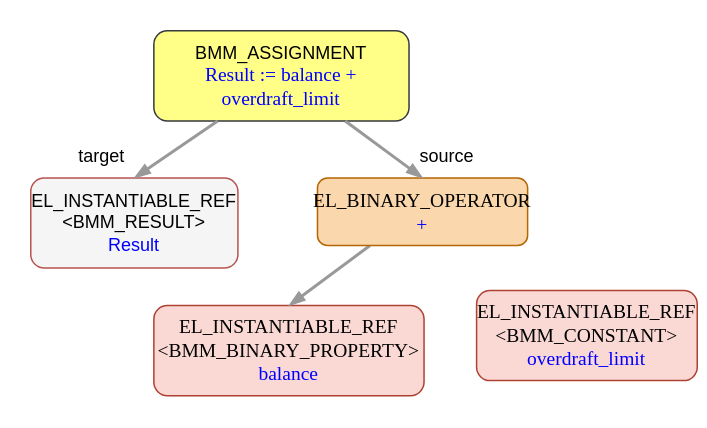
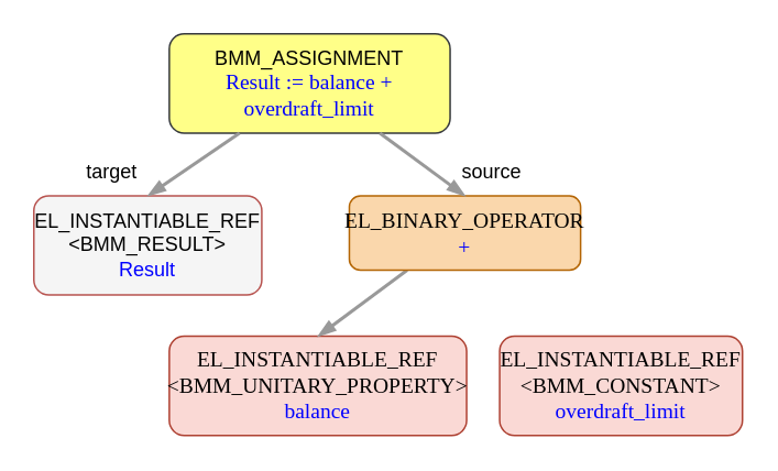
  <mxCell id="0" />
  <mxCell id="1" parent="0" />
  <mxCell id="2" value="EL_INSTANTIABLE_REF&lt;br&gt;&amp;lt;BMM_RESULT&amp;gt;&lt;br&gt;&lt;font color=&quot;#0000ff&quot;&gt;Result&lt;/font&gt;" style="rounded=1;whiteSpace=wrap;html=1;fillColor=#f5f5f5;strokeColor=#b85450;" parent="1" vertex="1"><mxGeometry x="20" y="118" width="138" height="60" as="geometry" /></mxCell>
- <mxCell id="3" value="EL_INSTANTIABLE_REF&lt;br&gt;&amp;lt;BMM_BINARY_PROPERTY&amp;gt;&lt;br&gt;&lt;font color=&quot;#0000ff&quot;&gt;balance&lt;/font&gt;" style="rounded=1;whiteSpace=wrap;html=1;shadow=0;glass=0;comic=0;labelBackgroundColor=none;strokeColor=#ae4132;strokeWidth=1;fillColor=#fad9d5;fontFamily=Tahoma;fontSize=13;align=center;" parent="1" vertex="1"><mxGeometry x="102" y="203" width="180" height="60" as="geometry" /></mxCell>
- <mxCell id="4" value="EL_INSTANTIABLE_REF&lt;br&gt;&amp;lt;BMM_CONSTANT&amp;gt;&lt;br&gt;&lt;font color=&quot;#0000ff&quot;&gt;overdraft_limit&lt;/font&gt;" style="rounded=1;whiteSpace=wrap;html=1;shadow=0;glass=0;comic=0;labelBackgroundColor=none;strokeColor=#ae4132;strokeWidth=1;fillColor=#fad9d5;fontFamily=Tahoma;fontSize=13;align=center;" parent="1" vertex="1"><mxGeometry x="317" y="193" width="147" height="60" as="geometry" /></mxCell>
+ <mxCell id="3" value="EL_INSTANTIABLE_REF&lt;br&gt;&amp;lt;BMM_UNITARY_PROPERTY&amp;gt;&lt;br&gt;&lt;font color=&quot;#0000ff&quot;&gt;balance&lt;/font&gt;" style="rounded=1;whiteSpace=wrap;html=1;shadow=0;glass=0;comic=0;labelBackgroundColor=none;strokeColor=#ae4132;strokeWidth=1;fillColor=#fad9d5;fontFamily=Tahoma;fontSize=13;align=center;" parent="1" vertex="1"><mxGeometry x="102" y="203" width="180" height="60" as="geometry" /></mxCell>
+ <mxCell id="4" value="EL_INSTANTIABLE_REF&lt;br&gt;&amp;lt;BMM_CONSTANT&amp;gt;&lt;br&gt;&lt;font color=&quot;#0000ff&quot;&gt;overdraft_limit&lt;/font&gt;" style="rounded=1;whiteSpace=wrap;html=1;shadow=0;glass=0;comic=0;labelBackgroundColor=none;strokeColor=#ae4132;strokeWidth=1;fillColor=#fad9d5;fontFamily=Tahoma;fontSize=13;align=center;" parent="1" vertex="1"><mxGeometry x="302" y="203" width="147" height="60" as="geometry" /></mxCell>
  <mxCell id="5" style="rounded=0;orthogonalLoop=1;jettySize=auto;html=1;exitX=0.25;exitY=1;exitDx=0;exitDy=0;entryX=0.5;entryY=0;entryDx=0;entryDy=0;strokeWidth=2;strokeColor=#999999;endArrow=blockThin;endFill=1;" parent="1" source="6" target="3" edge="1"><mxGeometry relative="1" as="geometry" /></mxCell>
  <mxCell id="6" value="EL_BINARY_OPERATOR&lt;br&gt;&lt;font color=&quot;#0000ff&quot;&gt;+&lt;/font&gt;&lt;font color=&quot;#000000&quot;&gt;&lt;br&gt;&lt;/font&gt;" style="rounded=1;whiteSpace=wrap;html=1;shadow=0;glass=0;comic=0;labelBackgroundColor=none;strokeColor=#b46504;strokeWidth=1;fillColor=#fad7ac;fontFamily=Tahoma;fontSize=13;align=center;" parent="1" vertex="1"><mxGeometry x="211" y="118" width="140" height="45" as="geometry" /></mxCell>
  <mxCell id="7" value="BMM_ASSIGNMENT&lt;b&gt;&lt;br&gt;&lt;/b&gt;&lt;span style=&quot;color: rgb(0 , 0 , 255) ; font-family: &amp;#34;tahoma&amp;#34; ; font-size: 13px&quot;&gt;Result := balance + overdraft_limit&lt;/span&gt;&lt;b&gt;&lt;br&gt;&lt;/b&gt;" style="rounded=1;whiteSpace=wrap;html=1;fillColor=#ffff88;strokeColor=#36393d;" parent="1" vertex="1"><mxGeometry x="102" y="20" width="170" height="60" as="geometry" /></mxCell>
  <mxCell id="8" style="rounded=0;orthogonalLoop=1;jettySize=auto;html=1;entryX=0.5;entryY=0;entryDx=0;entryDy=0;strokeWidth=2;strokeColor=#999999;endArrow=blockThin;endFill=1;exitX=0.25;exitY=1;exitDx=0;exitDy=0;" parent="1" source="7" target="2" edge="1"><mxGeometry relative="1" as="geometry"><mxPoint x="256" y="193" as="sourcePoint" /><mxPoint x="202" y="225" as="targetPoint" /></mxGeometry></mxCell>
  <mxCell id="9" style="rounded=0;orthogonalLoop=1;jettySize=auto;html=1;entryX=0.5;entryY=0;entryDx=0;entryDy=0;strokeWidth=2;strokeColor=#999999;endArrow=blockThin;endFill=1;exitX=0.75;exitY=1;exitDx=0;exitDy=0;" parent="1" source="7" target="6" edge="1"><mxGeometry relative="1" as="geometry"><mxPoint x="114.5" y="63" as="sourcePoint" /><mxPoint x="-23" y="128" as="targetPoint" /></mxGeometry></mxCell>
  <mxCell id="10" value="target" style="text;html=1;align=center;verticalAlign=middle;resizable=0;points=[];autosize=1;" parent="1" vertex="1"><mxGeometry x="42" y="94" width="50" height="20" as="geometry" /></mxCell>
  <mxCell id="11" value="source" style="text;html=1;align=center;verticalAlign=middle;resizable=0;points=[];autosize=1;" parent="1" vertex="1"><mxGeometry x="272" y="94" width="50" height="20" as="geometry" /></mxCell>
